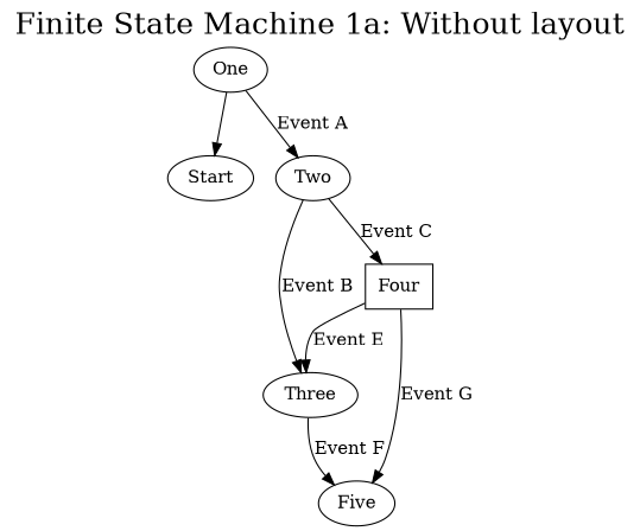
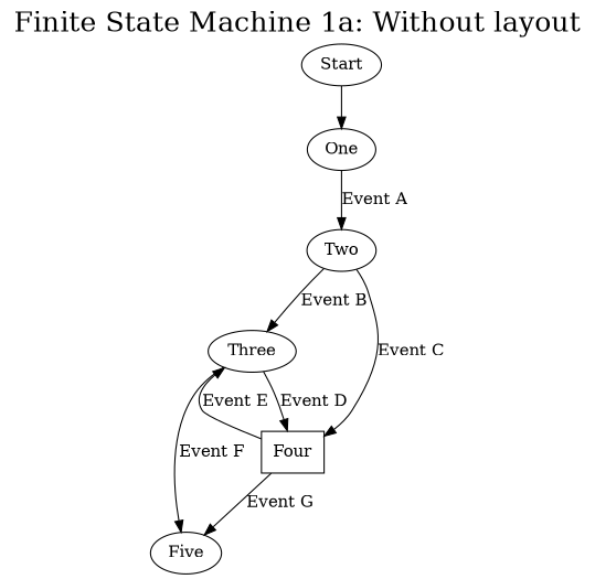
  digraph {
    fontsize=24
    label="Finite State Machine 1a: Without layout"
    labelloc=t
    Start [shape=ellipse]
    One
    Two
    Three
    Four [shape=box]
    Five
-   One -> Start
+   Start -> One
    One -> Two [label="Event A"]
    Two -> Three [label="Event B"]
    Two -> Four [label="Event C"]
+   Three -> Four [label="Event D"]
    Three -> Five [label="Event F"]
    Four -> Three [label="Event E"]
    Four -> Five [label="Event G"]
  }
